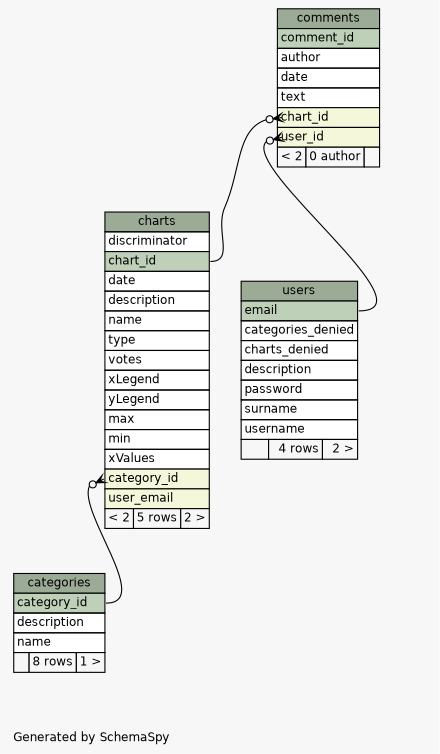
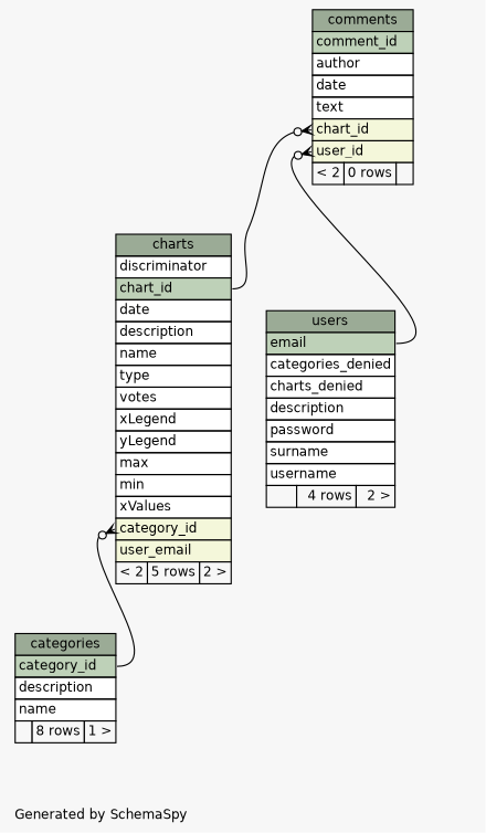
  digraph {
    bgcolor="#f7f7f7"
    fontname=Helvetica
    fontsize=11
    label="\nGenerated by SchemaSpy"
    labeljust=l
    nodesep=0.18
    rankdir=TB
    ranksep=0.46
    node [fontname=Helvetica fontsize=11 shape=plaintext]
    edge [arrowhead=none arrowsize=0.8 arrowtail=crowodot dir=back]
    n1 [label=<     <TABLE BORDER="0" CELLBORDER="1" CELLSPACING="0" BGCOLOR="#ffffff">       <TR><TD COLSPAN="3" BGCOLOR="#9bab96" ALIGN="CENTER">categories</TD></TR>       <TR><TD PORT="category_id" COLSPAN="3" BGCOLOR="#bed1b8" ALIGN="LEFT">category_id</TD></TR>       <TR><TD PORT="description" COLSPAN="3" ALIGN="LEFT">description</TD></TR>       <TR><TD PORT="name" COLSPAN="3" ALIGN="LEFT">name</TD></TR>       <TR><TD ALIGN="LEFT" BGCOLOR="#f7f7f7">  </TD><TD ALIGN="RIGHT" BGCOLOR="#f7f7f7">8 rows</TD><TD ALIGN="RIGHT" BGCOLOR="#f7f7f7">1 &gt;</TD></TR>     </TABLE>>]
    n2 [label=<     <TABLE BORDER="0" CELLBORDER="1" CELLSPACING="0" BGCOLOR="#ffffff">       <TR><TD COLSPAN="3" BGCOLOR="#9bab96" ALIGN="CENTER">charts</TD></TR>       <TR><TD PORT="discriminator" COLSPAN="3" ALIGN="LEFT">discriminator</TD></TR>       <TR><TD PORT="chart_id" COLSPAN="3" BGCOLOR="#bed1b8" ALIGN="LEFT">chart_id</TD></TR>       <TR><TD PORT="date" COLSPAN="3" ALIGN="LEFT">date</TD></TR>       <TR><TD PORT="description" COLSPAN="3" ALIGN="LEFT">description</TD></TR>       <TR><TD PORT="name" COLSPAN="3" ALIGN="LEFT">name</TD></TR>       <TR><TD PORT="type" COLSPAN="3" ALIGN="LEFT">type</TD></TR>       <TR><TD PORT="votes" COLSPAN="3" ALIGN="LEFT">votes</TD></TR>       <TR><TD PORT="xLegend" COLSPAN="3" ALIGN="LEFT">xLegend</TD></TR>       <TR><TD PORT="yLegend" COLSPAN="3" ALIGN="LEFT">yLegend</TD></TR>       <TR><TD PORT="max" COLSPAN="3" ALIGN="LEFT">max</TD></TR>       <TR><TD PORT="min" COLSPAN="3" ALIGN="LEFT">min</TD></TR>       <TR><TD PORT="xValues" COLSPAN="3" ALIGN="LEFT">xValues</TD></TR>       <TR><TD PORT="category_id" COLSPAN="3" BGCOLOR="#f4f7da" ALIGN="LEFT">category_id</TD></TR>       <TR><TD PORT="user_email" COLSPAN="3" BGCOLOR="#f4f7da" ALIGN="LEFT">user_email</TD></TR>       <TR><TD ALIGN="LEFT" BGCOLOR="#f7f7f7">&lt; 2</TD><TD ALIGN="RIGHT" BGCOLOR="#f7f7f7">5 rows</TD><TD ALIGN="RIGHT" BGCOLOR="#f7f7f7">2 &gt;</TD></TR>     </TABLE>>]
    n3 [label=<     <TABLE BORDER="0" CELLBORDER="1" CELLSPACING="0" BGCOLOR="#ffffff">       <TR><TD COLSPAN="3" BGCOLOR="#9bab96" ALIGN="CENTER">users</TD></TR>       <TR><TD PORT="email" COLSPAN="3" BGCOLOR="#bed1b8" ALIGN="LEFT">email</TD></TR>       <TR><TD PORT="categories_denied" COLSPAN="3" ALIGN="LEFT">categories_denied</TD></TR>       <TR><TD PORT="charts_denied" COLSPAN="3" ALIGN="LEFT">charts_denied</TD></TR>       <TR><TD PORT="description" COLSPAN="3" ALIGN="LEFT">description</TD></TR>       <TR><TD PORT="password" COLSPAN="3" ALIGN="LEFT">password</TD></TR>       <TR><TD PORT="surname" COLSPAN="3" ALIGN="LEFT">surname</TD></TR>       <TR><TD PORT="username" COLSPAN="3" ALIGN="LEFT">username</TD></TR>       <TR><TD ALIGN="LEFT" BGCOLOR="#f7f7f7">  </TD><TD ALIGN="RIGHT" BGCOLOR="#f7f7f7">4 rows</TD><TD ALIGN="RIGHT" BGCOLOR="#f7f7f7">2 &gt;</TD></TR>     </TABLE>>]
-   n4 [label=<     <TABLE BORDER="0" CELLBORDER="1" CELLSPACING="0" BGCOLOR="#ffffff">       <TR><TD COLSPAN="3" BGCOLOR="#9bab96" ALIGN="CENTER">comments</TD></TR>       <TR><TD PORT="comment_id" COLSPAN="3" BGCOLOR="#bed1b8" ALIGN="LEFT">comment_id</TD></TR>       <TR><TD PORT="author" COLSPAN="3" ALIGN="LEFT">author</TD></TR>       <TR><TD PORT="date" COLSPAN="3" ALIGN="LEFT">date</TD></TR>       <TR><TD PORT="text" COLSPAN="3" ALIGN="LEFT">text</TD></TR>       <TR><TD PORT="chart_id" COLSPAN="3" BGCOLOR="#f4f7da" ALIGN="LEFT">chart_id</TD></TR>       <TR><TD PORT="user_id" COLSPAN="3" BGCOLOR="#f4f7da" ALIGN="LEFT">user_id</TD></TR>       <TR><TD ALIGN="LEFT" BGCOLOR="#f7f7f7">&lt; 2</TD><TD ALIGN="RIGHT" BGCOLOR="#f7f7f7">0 author</TD><TD ALIGN="RIGHT" BGCOLOR="#f7f7f7">  </TD></TR>     </TABLE>>]
+   n4 [label=<     <TABLE BORDER="0" CELLBORDER="1" CELLSPACING="0" BGCOLOR="#ffffff">       <TR><TD COLSPAN="3" BGCOLOR="#9bab96" ALIGN="CENTER">comments</TD></TR>       <TR><TD PORT="comment_id" COLSPAN="3" BGCOLOR="#bed1b8" ALIGN="LEFT">comment_id</TD></TR>       <TR><TD PORT="author" COLSPAN="3" ALIGN="LEFT">author</TD></TR>       <TR><TD PORT="date" COLSPAN="3" ALIGN="LEFT">date</TD></TR>       <TR><TD PORT="text" COLSPAN="3" ALIGN="LEFT">text</TD></TR>       <TR><TD PORT="chart_id" COLSPAN="3" BGCOLOR="#f4f7da" ALIGN="LEFT">chart_id</TD></TR>       <TR><TD PORT="user_id" COLSPAN="3" BGCOLOR="#f4f7da" ALIGN="LEFT">user_id</TD></TR>       <TR><TD ALIGN="LEFT" BGCOLOR="#f7f7f7">&lt; 2</TD><TD ALIGN="RIGHT" BGCOLOR="#f7f7f7">0 rows</TD><TD ALIGN="RIGHT" BGCOLOR="#f7f7f7">  </TD></TR>     </TABLE>>]
    n2 -> n1 [headport="category_id:e" tailport="category_id:w"]
    n4 -> n2 [headport="chart_id:e" tailport="chart_id:w"]
    n4 -> n3 [headport="email:e" tailport="user_id:w"]
  }
